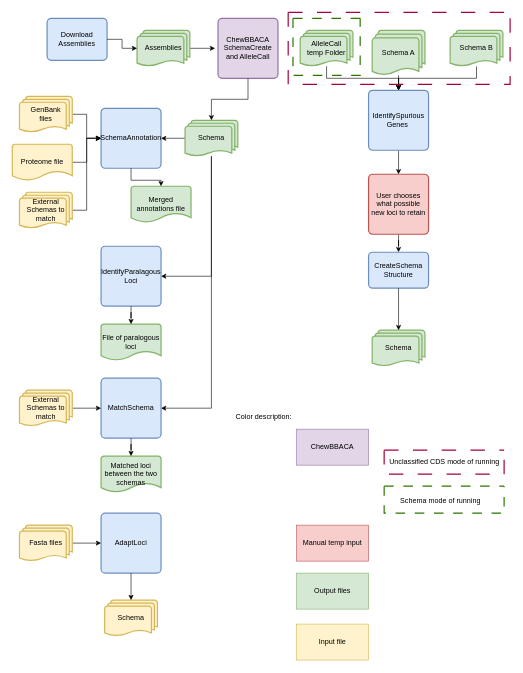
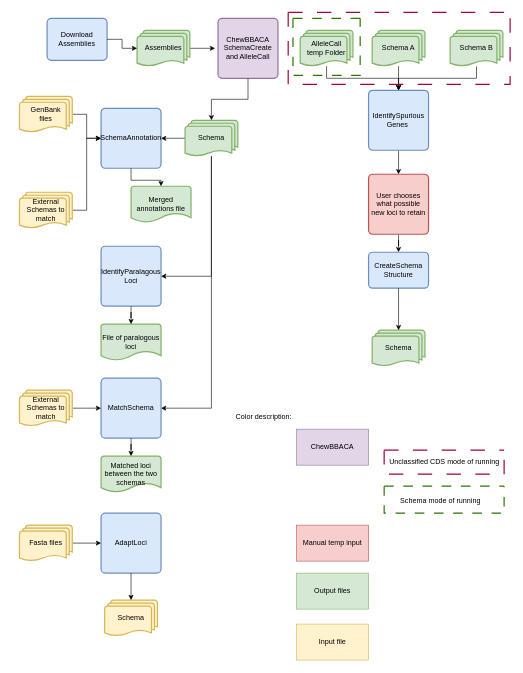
  <mxCell id="0" />
  <mxCell id="1" parent="0" />
  <mxCell id="2" value="Download&lt;div&gt;Assemblies&lt;/div&gt;" style="rounded=1;whiteSpace=wrap;html=1;absoluteArcSize=1;arcSize=14;strokeWidth=2;fillColor=#dae8fc;strokeColor=#6c8ebf;" parent="1" vertex="1"><mxGeometry x="78" y="30" width="100" height="70" as="geometry" /></mxCell>
  <mxCell id="3" style="edgeStyle=orthogonalEdgeStyle;rounded=0;orthogonalLoop=1;jettySize=auto;html=1;" parent="1" source="4" edge="1"><mxGeometry relative="1" as="geometry"><mxPoint x="358" y="80" as="targetPoint" /></mxGeometry></mxCell>
  <mxCell id="4" value="Assemblies" style="strokeWidth=2;html=1;shape=mxgraph.flowchart.multi-document;whiteSpace=wrap;fillColor=#d5e8d4;strokeColor=#82b366;" parent="1" vertex="1"><mxGeometry x="228" y="50" width="88" height="60" as="geometry" /></mxCell>
  <mxCell id="5" style="edgeStyle=orthogonalEdgeStyle;rounded=0;orthogonalLoop=1;jettySize=auto;html=1;entryX=0;entryY=0.5;entryDx=0;entryDy=0;entryPerimeter=0;" parent="1" source="2" target="4" edge="1"><mxGeometry relative="1" as="geometry" /></mxCell>
  <mxCell id="6" value="ChewBBACA SchemaCreate&lt;div&gt;and AlleleCall&lt;/div&gt;" style="rounded=1;whiteSpace=wrap;html=1;absoluteArcSize=1;arcSize=14;strokeWidth=2;fillColor=#e1d5e7;strokeColor=#9673a6;" parent="1" vertex="1"><mxGeometry x="363" y="30" width="100" height="100" as="geometry" /></mxCell>
  <mxCell id="7" style="edgeStyle=orthogonalEdgeStyle;rounded=0;orthogonalLoop=1;jettySize=auto;html=1;entryX=1;entryY=0.5;entryDx=0;entryDy=0;" parent="1" source="10" target="14" edge="1"><mxGeometry relative="1" as="geometry" /></mxCell>
  <mxCell id="8" style="edgeStyle=orthogonalEdgeStyle;rounded=0;orthogonalLoop=1;jettySize=auto;html=1;entryX=1;entryY=0.5;entryDx=0;entryDy=0;" parent="1" source="10" target="23" edge="1"><mxGeometry relative="1" as="geometry"><Array as="points"><mxPoint x="352" y="460" /></Array></mxGeometry></mxCell>
  <mxCell id="9" style="edgeStyle=orthogonalEdgeStyle;rounded=0;orthogonalLoop=1;jettySize=auto;html=1;entryX=1;entryY=0.5;entryDx=0;entryDy=0;" parent="1" source="10" target="26" edge="1"><mxGeometry relative="1" as="geometry"><Array as="points"><mxPoint x="352" y="680" /></Array></mxGeometry></mxCell>
  <mxCell id="10" value="Schema" style="strokeWidth=2;html=1;shape=mxgraph.flowchart.multi-document;whiteSpace=wrap;fillColor=#d5e8d4;strokeColor=#82b366;" parent="1" vertex="1"><mxGeometry x="308" y="200" width="88" height="60" as="geometry" /></mxCell>
  <mxCell id="11" style="edgeStyle=orthogonalEdgeStyle;rounded=0;orthogonalLoop=1;jettySize=auto;html=1;entryX=0.5;entryY=0;entryDx=0;entryDy=0;" parent="1" source="12" target="32" edge="1"><mxGeometry relative="1" as="geometry"><Array as="points"><mxPoint x="544" y="130" /><mxPoint x="664" y="130" /></Array></mxGeometry></mxCell>
  <mxCell id="12" value="AlleleCall&lt;div&gt;temp Folder&lt;/div&gt;" style="strokeWidth=2;html=1;shape=mxgraph.flowchart.multi-document;whiteSpace=wrap;fillColor=#d5e8d4;strokeColor=#82b366;" parent="1" vertex="1"><mxGeometry x="500" y="50" width="88" height="60" as="geometry" /></mxCell>
  <mxCell id="13" style="edgeStyle=orthogonalEdgeStyle;rounded=0;orthogonalLoop=1;jettySize=auto;html=1;entryX=0.5;entryY=0;entryDx=0;entryDy=0;entryPerimeter=0;" parent="1" source="6" target="10" edge="1"><mxGeometry relative="1" as="geometry" /></mxCell>
  <mxCell id="14" value="SchemaAnnotation" style="rounded=1;whiteSpace=wrap;html=1;absoluteArcSize=1;arcSize=14;strokeWidth=2;fillColor=#dae8fc;strokeColor=#6c8ebf;" parent="1" vertex="1"><mxGeometry x="168" y="180" width="100" height="100" as="geometry" /></mxCell>
  <mxCell id="15" style="edgeStyle=orthogonalEdgeStyle;rounded=0;orthogonalLoop=1;jettySize=auto;html=1;entryX=0;entryY=0.5;entryDx=0;entryDy=0;" parent="1" source="16" target="14" edge="1"><mxGeometry relative="1" as="geometry" /></mxCell>
  <mxCell id="16" value="GenBank&lt;div&gt;files&lt;/div&gt;" style="strokeWidth=2;html=1;shape=mxgraph.flowchart.multi-document;whiteSpace=wrap;fillColor=#fff2cc;strokeColor=#d6b656;" parent="1" vertex="1"><mxGeometry x="32" y="160" width="88" height="60" as="geometry" /></mxCell>
- <mxCell id="17" style="edgeStyle=orthogonalEdgeStyle;rounded=0;orthogonalLoop=1;jettySize=auto;html=1;entryX=0;entryY=0.5;entryDx=0;entryDy=0;" parent="1" source="18" target="14" edge="1"><mxGeometry relative="1" as="geometry" /></mxCell>
- <mxCell id="18" value="Proteome file" style="strokeWidth=2;html=1;shape=mxgraph.flowchart.document2;whiteSpace=wrap;size=0.25;fillColor=#fff2cc;strokeColor=#d6b656;" parent="1" vertex="1"><mxGeometry x="20" y="240" width="100" height="60" as="geometry" /></mxCell>
  <mxCell id="19" style="edgeStyle=orthogonalEdgeStyle;rounded=0;orthogonalLoop=1;jettySize=auto;html=1;entryX=0;entryY=0.5;entryDx=0;entryDy=0;" parent="1" source="20" target="14" edge="1"><mxGeometry relative="1" as="geometry" /></mxCell>
  <mxCell id="20" value="External Schemas to match" style="strokeWidth=2;html=1;shape=mxgraph.flowchart.multi-document;whiteSpace=wrap;fillColor=#fff2cc;strokeColor=#d6b656;" parent="1" vertex="1"><mxGeometry x="32" y="320" width="88" height="60" as="geometry" /></mxCell>
  <mxCell id="21" value="Merged annotations file" style="strokeWidth=2;html=1;shape=mxgraph.flowchart.document2;whiteSpace=wrap;size=0.25;fillColor=#d5e8d4;strokeColor=#82b366;" parent="1" vertex="1"><mxGeometry x="218" y="310" width="100" height="60" as="geometry" /></mxCell>
  <mxCell id="22" style="edgeStyle=orthogonalEdgeStyle;rounded=0;orthogonalLoop=1;jettySize=auto;html=1;entryX=0.5;entryY=0;entryDx=0;entryDy=0;entryPerimeter=0;" parent="1" source="14" target="21" edge="1"><mxGeometry relative="1" as="geometry" /></mxCell>
  <mxCell id="23" value="IdentifyParalagous&lt;div&gt;Loci&lt;/div&gt;" style="rounded=1;whiteSpace=wrap;html=1;absoluteArcSize=1;arcSize=14;strokeWidth=2;fillColor=#dae8fc;strokeColor=#6c8ebf;" parent="1" vertex="1"><mxGeometry x="168" y="410" width="100" height="100" as="geometry" /></mxCell>
  <mxCell id="24" value="File of paralogous loci" style="strokeWidth=2;html=1;shape=mxgraph.flowchart.document2;whiteSpace=wrap;size=0.25;fillColor=#d5e8d4;strokeColor=#82b366;" parent="1" vertex="1"><mxGeometry x="168" y="540" width="100" height="60" as="geometry" /></mxCell>
  <mxCell id="25" style="edgeStyle=orthogonalEdgeStyle;rounded=0;orthogonalLoop=1;jettySize=auto;html=1;entryX=0.5;entryY=0;entryDx=0;entryDy=0;entryPerimeter=0;" parent="1" source="23" target="24" edge="1"><mxGeometry relative="1" as="geometry" /></mxCell>
  <mxCell id="26" value="MatchSchema" style="rounded=1;whiteSpace=wrap;html=1;absoluteArcSize=1;arcSize=14;strokeWidth=2;fillColor=#dae8fc;strokeColor=#6c8ebf;" parent="1" vertex="1"><mxGeometry x="168" y="630" width="100" height="100" as="geometry" /></mxCell>
  <mxCell id="27" style="edgeStyle=orthogonalEdgeStyle;rounded=0;orthogonalLoop=1;jettySize=auto;html=1;entryX=0;entryY=0.5;entryDx=0;entryDy=0;" parent="1" source="28" target="26" edge="1"><mxGeometry relative="1" as="geometry" /></mxCell>
  <mxCell id="28" value="External Schemas to match" style="strokeWidth=2;html=1;shape=mxgraph.flowchart.multi-document;whiteSpace=wrap;fillColor=#fff2cc;strokeColor=#d6b656;" parent="1" vertex="1"><mxGeometry x="32" y="650" width="88" height="60" as="geometry" /></mxCell>
  <mxCell id="29" value="Matched loci between the two schemas" style="strokeWidth=2;html=1;shape=mxgraph.flowchart.document2;whiteSpace=wrap;size=0.25;fillColor=#d5e8d4;strokeColor=#82b366;" parent="1" vertex="1"><mxGeometry x="168" y="760" width="100" height="60" as="geometry" /></mxCell>
  <mxCell id="30" style="edgeStyle=orthogonalEdgeStyle;rounded=0;orthogonalLoop=1;jettySize=auto;html=1;entryX=0.5;entryY=0;entryDx=0;entryDy=0;entryPerimeter=0;" parent="1" source="26" target="29" edge="1"><mxGeometry relative="1" as="geometry" /></mxCell>
  <mxCell id="31" style="edgeStyle=orthogonalEdgeStyle;rounded=0;orthogonalLoop=1;jettySize=auto;html=1;entryX=0.5;entryY=0;entryDx=0;entryDy=0;" edge="1" parent="1" source="32" target="34"><mxGeometry relative="1" as="geometry" /></mxCell>
  <mxCell id="32" value="IdentifySpurious&lt;div&gt;Genes&amp;nbsp;&lt;/div&gt;" style="rounded=1;whiteSpace=wrap;html=1;absoluteArcSize=1;arcSize=14;strokeWidth=2;fillColor=#dae8fc;strokeColor=#6c8ebf;" parent="1" vertex="1"><mxGeometry x="614" y="150" width="100" height="100" as="geometry" /></mxCell>
  <mxCell id="33" style="edgeStyle=orthogonalEdgeStyle;rounded=0;orthogonalLoop=1;jettySize=auto;html=1;" edge="1" parent="1" source="34" target="35"><mxGeometry relative="1" as="geometry" /></mxCell>
  <mxCell id="34" value="User chooses what possible new loci to retain" style="rounded=1;whiteSpace=wrap;html=1;absoluteArcSize=1;arcSize=14;strokeWidth=2;fillColor=#f8cecc;strokeColor=#b85450;" parent="1" vertex="1"><mxGeometry x="614" y="290" width="100" height="100" as="geometry" /></mxCell>
  <mxCell id="35" value="CreateSchema&lt;div&gt;Structure&lt;/div&gt;" style="rounded=1;whiteSpace=wrap;html=1;absoluteArcSize=1;arcSize=14;strokeWidth=2;fillColor=#dae8fc;strokeColor=#6c8ebf;" parent="1" vertex="1"><mxGeometry x="614" y="420" width="100" height="60" as="geometry" /></mxCell>
  <mxCell id="36" value="&lt;div&gt;Schema&lt;/div&gt;" style="strokeWidth=2;html=1;shape=mxgraph.flowchart.multi-document;whiteSpace=wrap;fillColor=#d5e8d4;strokeColor=#82b366;" parent="1" vertex="1"><mxGeometry x="620" y="550" width="88" height="60" as="geometry" /></mxCell>
  <mxCell id="37" value="Manual temp input" style="rounded=0;whiteSpace=wrap;html=1;fillColor=#f8cecc;strokeColor=#b85450;" parent="1" vertex="1"><mxGeometry x="494" y="875" width="120" height="60" as="geometry" /></mxCell>
  <mxCell id="38" value="ChewBBACA" style="rounded=0;whiteSpace=wrap;html=1;fillColor=#e1d5e7;strokeColor=#9673a6;" parent="1" vertex="1"><mxGeometry x="494" y="715" width="120" height="60" as="geometry" /></mxCell>
  <mxCell id="39" value="Output files" style="rounded=0;whiteSpace=wrap;html=1;fillColor=#d5e8d4;strokeColor=#82b366;" parent="1" vertex="1"><mxGeometry x="494" y="955" width="120" height="60" as="geometry" /></mxCell>
  <mxCell id="40" value="Color description:" style="text;html=1;align=center;verticalAlign=middle;resizable=0;points=[];autosize=1;strokeColor=none;fillColor=none;" parent="1" vertex="1"><mxGeometry x="384" y="680" width="110" height="30" as="geometry" /></mxCell>
  <mxCell id="41" value="Input file" style="rounded=0;whiteSpace=wrap;html=1;fillColor=#fff2cc;strokeColor=#d6b656;" parent="1" vertex="1"><mxGeometry x="494" y="1040" width="120" height="60" as="geometry" /></mxCell>
  <mxCell id="42" value="AdaptLoci" style="rounded=1;whiteSpace=wrap;html=1;absoluteArcSize=1;arcSize=14;strokeWidth=2;fillColor=#dae8fc;strokeColor=#6c8ebf;" parent="1" vertex="1"><mxGeometry x="168" y="855" width="100" height="100" as="geometry" /></mxCell>
  <mxCell id="43" style="edgeStyle=orthogonalEdgeStyle;rounded=0;orthogonalLoop=1;jettySize=auto;html=1;entryX=0;entryY=0.5;entryDx=0;entryDy=0;" parent="1" source="44" target="42" edge="1"><mxGeometry relative="1" as="geometry" /></mxCell>
  <mxCell id="44" value="Fasta files" style="strokeWidth=2;html=1;shape=mxgraph.flowchart.multi-document;whiteSpace=wrap;fillColor=#fff2cc;strokeColor=#d6b656;" parent="1" vertex="1"><mxGeometry x="32" y="875" width="88" height="60" as="geometry" /></mxCell>
  <mxCell id="45" value="Schema" style="strokeWidth=2;html=1;shape=mxgraph.flowchart.multi-document;whiteSpace=wrap;fillColor=#fff2cc;strokeColor=#d6b656;" parent="1" vertex="1"><mxGeometry x="174" y="1000" width="88" height="60" as="geometry" /></mxCell>
  <mxCell id="46" style="edgeStyle=orthogonalEdgeStyle;rounded=0;orthogonalLoop=1;jettySize=auto;html=1;entryX=0.5;entryY=0;entryDx=0;entryDy=0;entryPerimeter=0;" parent="1" source="42" target="45" edge="1"><mxGeometry relative="1" as="geometry" /></mxCell>
  <mxCell id="47" style="edgeStyle=orthogonalEdgeStyle;rounded=0;orthogonalLoop=1;jettySize=auto;html=1;entryX=0.5;entryY=0;entryDx=0;entryDy=0;entryPerimeter=0;" edge="1" parent="1" source="35" target="36"><mxGeometry relative="1" as="geometry" /></mxCell>
  <mxCell id="48" style="edgeStyle=orthogonalEdgeStyle;rounded=0;orthogonalLoop=1;jettySize=auto;html=1;entryX=0.5;entryY=0;entryDx=0;entryDy=0;" edge="1" parent="1" source="49" target="32"><mxGeometry relative="1" as="geometry" /></mxCell>
- <mxCell id="49" value="&lt;div&gt;Schema A&lt;/div&gt;" style="strokeWidth=2;html=1;shape=mxgraph.flowchart.multi-document;whiteSpace=wrap;fillColor=#d5e8d4;strokeColor=#82b366;" vertex="1" parent="1"><mxGeometry x="620" y="50" width="88" height="75" as="geometry" /></mxCell>
+ <mxCell id="49" value="&lt;div&gt;Schema A&lt;/div&gt;" style="strokeWidth=2;html=1;shape=mxgraph.flowchart.multi-document;whiteSpace=wrap;fillColor=#d5e8d4;strokeColor=#82b366;" vertex="1" parent="1"><mxGeometry x="620" y="50" width="88" height="60" as="geometry" /></mxCell>
  <mxCell id="50" style="edgeStyle=orthogonalEdgeStyle;rounded=0;orthogonalLoop=1;jettySize=auto;html=1;entryX=0.5;entryY=0;entryDx=0;entryDy=0;" edge="1" parent="1" source="51" target="32"><mxGeometry relative="1" as="geometry"><Array as="points"><mxPoint x="794" y="130" /><mxPoint x="664" y="130" /></Array></mxGeometry></mxCell>
  <mxCell id="51" value="&lt;div&gt;Schema B&lt;/div&gt;" style="strokeWidth=2;html=1;shape=mxgraph.flowchart.multi-document;whiteSpace=wrap;fillColor=#d5e8d4;strokeColor=#82b366;" vertex="1" parent="1"><mxGeometry x="750" y="50" width="88" height="60" as="geometry" /></mxCell>
  <mxCell id="52" value="" style="swimlane;startSize=0;rounded=0;dashed=1;dashPattern=8 8;fillColor=#60a917;fontColor=#ffffff;strokeColor=#2D7600;strokeWidth=2;" vertex="1" parent="1"><mxGeometry x="488" y="30" width="112" height="95" as="geometry" /></mxCell>
  <mxCell id="53" value="" style="swimlane;startSize=0;dashed=1;dashPattern=12 12;fillColor=#d80073;fontColor=#ffffff;strokeColor=#A50040;strokeWidth=2;" vertex="1" parent="1"><mxGeometry x="480" width="370" height="120" as="geometry" y="20" /></mxCell>
  <mxCell id="54" value="" style="swimlane;startSize=0;dashed=1;dashPattern=12 12;fillColor=#d80073;fontColor=#ffffff;strokeColor=#A50040;strokeWidth=2;" vertex="1" parent="1"><mxGeometry x="640" y="750" width="200" height="40" as="geometry" /></mxCell>
  <mxCell id="55" value="Unclassified CDS mode of running" style="text;html=1;align=center;verticalAlign=middle;resizable=0;points=[];autosize=1;strokeColor=none;fillColor=none;" vertex="1" parent="54"><mxGeometry x="-5" y="5" width="210" height="30" as="geometry" /></mxCell>
  <mxCell id="56" value="" style="swimlane;startSize=0;rounded=0;dashed=1;dashPattern=8 8;fillColor=#60a917;fontColor=#ffffff;strokeColor=#2D7600;strokeWidth=2;" vertex="1" parent="1"><mxGeometry x="640" y="810" width="200" height="45" as="geometry" /></mxCell>
  <mxCell id="57" value="Schema mode of running" style="text;whiteSpace=wrap;" vertex="1" parent="56"><mxGeometry x="25" y="10" width="150" height="40" as="geometry" /></mxCell>
